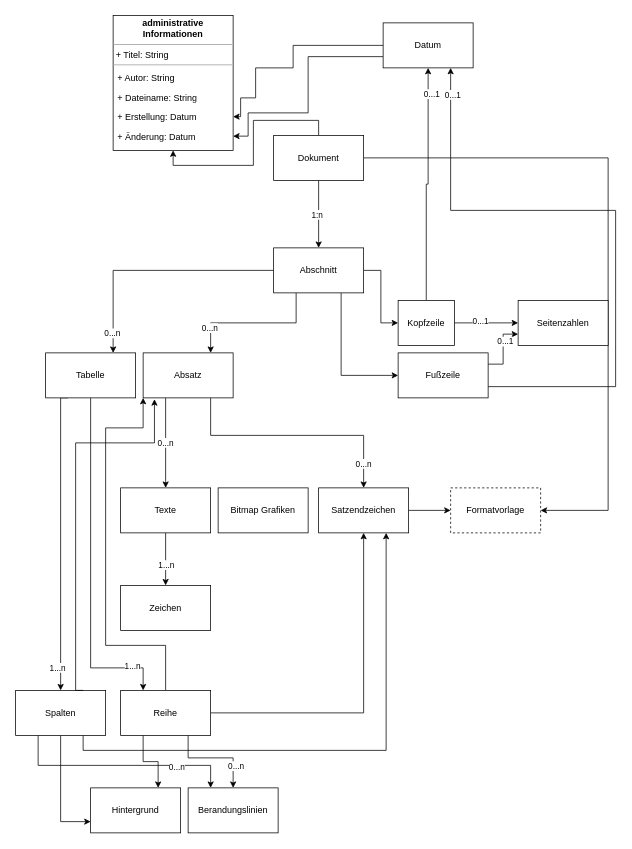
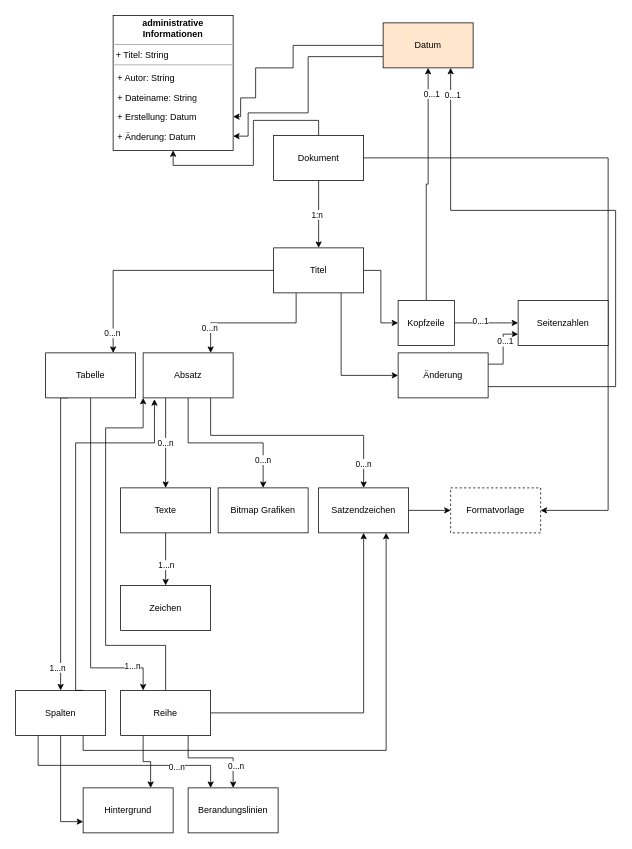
  <mxCell id="0" />
  <mxCell id="1" parent="0" />
  <mxCell id="2" style="edgeStyle=orthogonalEdgeStyle;rounded=0;orthogonalLoop=1;jettySize=auto;html=1;exitX=1;exitY=0.5;exitDx=0;exitDy=0;entryX=0;entryY=0.5;entryDx=0;entryDy=0;" edge="1" parent="1" source="3" target="42"><mxGeometry relative="1" as="geometry" /></mxCell>
  <mxCell id="3" value="Satzendzeichen" style="rounded=0;whiteSpace=wrap;html=1;" vertex="1" parent="1"><mxGeometry x="424" y="650" width="120" height="60" as="geometry" /></mxCell>
  <mxCell id="4" style="edgeStyle=orthogonalEdgeStyle;rounded=0;orthogonalLoop=1;jettySize=auto;html=1;exitX=1;exitY=0.25;exitDx=0;exitDy=0;entryX=0;entryY=0.75;entryDx=0;entryDy=0;" edge="1" parent="1" source="8" target="37"><mxGeometry relative="1" as="geometry"><Array as="points"><mxPoint x="670" y="485" /><mxPoint x="670" y="445" /></Array></mxGeometry></mxCell>
  <mxCell id="5" value="0...1" style="edgeLabel;html=1;align=center;verticalAlign=middle;resizable=0;points=[];" vertex="1" connectable="0" parent="4"><mxGeometry x="0.281" y="-2" relative="1" as="geometry"><mxPoint as="offset" /></mxGeometry></mxCell>
  <mxCell id="6" style="edgeStyle=orthogonalEdgeStyle;rounded=0;orthogonalLoop=1;jettySize=auto;html=1;exitX=1;exitY=0.75;exitDx=0;exitDy=0;entryX=0.75;entryY=1;entryDx=0;entryDy=0;" edge="1" parent="1" source="8" target="65"><mxGeometry relative="1" as="geometry"><mxPoint x="700" y="525" as="targetPoint" /><Array as="points"><mxPoint x="820" y="515" /><mxPoint x="820" y="280" /><mxPoint x="600" y="280" /></Array></mxGeometry></mxCell>
  <mxCell id="7" value="0...1" style="edgeLabel;html=1;align=center;verticalAlign=middle;resizable=0;points=[];" vertex="1" connectable="0" parent="6"><mxGeometry x="0.914" y="-2" relative="1" as="geometry"><mxPoint as="offset" /></mxGeometry></mxCell>
- <mxCell id="8" value="Fußzeile" style="rounded=0;whiteSpace=wrap;html=1;" vertex="1" parent="1"><mxGeometry x="530" y="470" width="120" height="60" as="geometry" /></mxCell>
+ <mxCell id="8" value="Änderung" style="rounded=0;whiteSpace=wrap;html=1;" vertex="1" parent="1"><mxGeometry x="530" y="470" width="120" height="60" as="geometry" /></mxCell>
  <mxCell id="9" value="0...n" style="edgeStyle=orthogonalEdgeStyle;rounded=0;orthogonalLoop=1;jettySize=auto;html=1;exitX=0.25;exitY=1;exitDx=0;exitDy=0;entryX=0.5;entryY=0;entryDx=0;entryDy=0;" edge="1" parent="1" source="14" target="40"><mxGeometry relative="1" as="geometry" /></mxCell>
+ <mxCell id="10" style="edgeStyle=orthogonalEdgeStyle;rounded=0;orthogonalLoop=1;jettySize=auto;html=1;exitX=0.5;exitY=1;exitDx=0;exitDy=0;" edge="1" parent="1" source="14" target="41"><mxGeometry relative="1" as="geometry" /></mxCell>
+ <mxCell id="11" value="0...n" style="edgeLabel;html=1;align=center;verticalAlign=middle;resizable=0;points=[];" vertex="1" connectable="0" parent="10"><mxGeometry x="0.665" y="-1" relative="1" as="geometry"><mxPoint y="-1" as="offset" /></mxGeometry></mxCell>
  <mxCell id="12" style="edgeStyle=orthogonalEdgeStyle;rounded=0;orthogonalLoop=1;jettySize=auto;html=1;exitX=0.75;exitY=1;exitDx=0;exitDy=0;" edge="1" parent="1" source="14" target="3"><mxGeometry relative="1" as="geometry"><Array as="points"><mxPoint x="280" y="580" /><mxPoint x="484" y="580" /></Array></mxGeometry></mxCell>
  <mxCell id="13" value="0...n" style="edgeLabel;html=1;align=center;verticalAlign=middle;resizable=0;points=[];" vertex="1" connectable="0" parent="12"><mxGeometry x="0.795" y="-1" relative="1" as="geometry"><mxPoint as="offset" /></mxGeometry></mxCell>
  <mxCell id="14" value="Absatz" style="rounded=0;whiteSpace=wrap;html=1;" vertex="1" parent="1"><mxGeometry x="190" y="470" width="120" height="60" as="geometry" /></mxCell>
  <mxCell id="15" style="edgeStyle=orthogonalEdgeStyle;rounded=0;orthogonalLoop=1;jettySize=auto;html=1;exitX=1;exitY=0.5;exitDx=0;exitDy=0;entryX=0;entryY=0.5;entryDx=0;entryDy=0;" edge="1" parent="1" source="19" target="37"><mxGeometry relative="1" as="geometry" /></mxCell>
  <mxCell id="16" value="0...1" style="edgeLabel;html=1;align=center;verticalAlign=middle;resizable=0;points=[];" vertex="1" connectable="0" parent="15"><mxGeometry x="-0.195" y="3" relative="1" as="geometry"><mxPoint as="offset" /></mxGeometry></mxCell>
  <mxCell id="17" style="edgeStyle=orthogonalEdgeStyle;rounded=0;orthogonalLoop=1;jettySize=auto;html=1;exitX=0.5;exitY=0;exitDx=0;exitDy=0;entryX=0.5;entryY=1;entryDx=0;entryDy=0;" edge="1" parent="1" source="19" target="65"><mxGeometry relative="1" as="geometry" /></mxCell>
  <mxCell id="18" value="0...1" style="edgeLabel;html=1;align=center;verticalAlign=middle;resizable=0;points=[];" vertex="1" connectable="0" parent="17"><mxGeometry x="0.78" y="-4" relative="1" as="geometry"><mxPoint as="offset" /></mxGeometry></mxCell>
  <mxCell id="19" value="Kopfzeile" style="rounded=0;whiteSpace=wrap;html=1;" vertex="1" parent="1"><mxGeometry x="530" y="400" width="75" height="60" as="geometry" /></mxCell>
  <mxCell id="20" style="edgeStyle=orthogonalEdgeStyle;rounded=0;orthogonalLoop=1;jettySize=auto;html=1;exitX=0.25;exitY=1;exitDx=0;exitDy=0;" edge="1" parent="1" source="24" target="48"><mxGeometry relative="1" as="geometry"><Array as="points"><mxPoint x="80" y="530" /></Array></mxGeometry></mxCell>
  <mxCell id="21" value="1...n" style="edgeLabel;html=1;align=center;verticalAlign=middle;resizable=0;points=[];" vertex="1" connectable="0" parent="20"><mxGeometry x="0.841" y="-5" relative="1" as="geometry"><mxPoint y="1" as="offset" /></mxGeometry></mxCell>
  <mxCell id="22" style="edgeStyle=orthogonalEdgeStyle;rounded=0;orthogonalLoop=1;jettySize=auto;html=1;exitX=0.5;exitY=1;exitDx=0;exitDy=0;entryX=0.25;entryY=0;entryDx=0;entryDy=0;" edge="1" parent="1" source="24" target="54"><mxGeometry relative="1" as="geometry"><Array as="points"><mxPoint x="120" y="890" /><mxPoint x="190" y="890" /></Array></mxGeometry></mxCell>
  <mxCell id="23" value="1...n" style="edgeLabel;html=1;align=center;verticalAlign=middle;resizable=0;points=[];" vertex="1" connectable="0" parent="22"><mxGeometry x="0.805" y="3" relative="1" as="geometry"><mxPoint as="offset" /></mxGeometry></mxCell>
  <mxCell id="24" value="Tabelle" style="rounded=0;whiteSpace=wrap;html=1;" vertex="1" parent="1"><mxGeometry x="60" y="470" width="120" height="60" as="geometry" /></mxCell>
  <mxCell id="25" style="edgeStyle=orthogonalEdgeStyle;rounded=0;orthogonalLoop=1;jettySize=auto;html=1;exitX=0.5;exitY=1;exitDx=0;exitDy=0;entryX=0.5;entryY=0;entryDx=0;entryDy=0;" edge="1" parent="1" source="29" target="36"><mxGeometry relative="1" as="geometry" /></mxCell>
  <mxCell id="26" value="1:n" style="edgeLabel;html=1;align=center;verticalAlign=middle;resizable=0;points=[];" vertex="1" connectable="0" parent="25"><mxGeometry x="-0.014" y="-3" relative="1" as="geometry"><mxPoint y="1" as="offset" /></mxGeometry></mxCell>
  <mxCell id="27" style="edgeStyle=orthogonalEdgeStyle;rounded=0;orthogonalLoop=1;jettySize=auto;html=1;exitX=1;exitY=0.5;exitDx=0;exitDy=0;entryX=1;entryY=0.5;entryDx=0;entryDy=0;" edge="1" parent="1" source="29" target="42"><mxGeometry relative="1" as="geometry"><Array as="points"><mxPoint x="810" y="210" /><mxPoint x="810" y="680" /></Array></mxGeometry></mxCell>
  <mxCell id="28" style="edgeStyle=orthogonalEdgeStyle;rounded=0;orthogonalLoop=1;jettySize=auto;html=1;exitX=0.5;exitY=0;exitDx=0;exitDy=0;entryX=0.5;entryY=1;entryDx=0;entryDy=0;" edge="1" parent="1" source="29" target="58"><mxGeometry relative="1" as="geometry"><mxPoint x="430" y="120" as="targetPoint" /></mxGeometry></mxCell>
  <mxCell id="29" value="Dokument" style="rounded=0;whiteSpace=wrap;html=1;" vertex="1" parent="1"><mxGeometry x="364" y="180" width="120" height="60" as="geometry" /></mxCell>
  <mxCell id="30" style="edgeStyle=orthogonalEdgeStyle;rounded=0;orthogonalLoop=1;jettySize=auto;html=1;exitX=1;exitY=0.5;exitDx=0;exitDy=0;entryX=0;entryY=0.5;entryDx=0;entryDy=0;" edge="1" parent="1" source="36" target="19"><mxGeometry relative="1" as="geometry" /></mxCell>
  <mxCell id="31" style="edgeStyle=orthogonalEdgeStyle;rounded=0;orthogonalLoop=1;jettySize=auto;html=1;exitX=0.75;exitY=1;exitDx=0;exitDy=0;entryX=0;entryY=0.5;entryDx=0;entryDy=0;" edge="1" parent="1" source="36" target="8"><mxGeometry relative="1" as="geometry" /></mxCell>
  <mxCell id="32" style="edgeStyle=orthogonalEdgeStyle;rounded=0;orthogonalLoop=1;jettySize=auto;html=1;exitX=0.25;exitY=1;exitDx=0;exitDy=0;entryX=0.75;entryY=0;entryDx=0;entryDy=0;" edge="1" parent="1" source="36" target="14"><mxGeometry relative="1" as="geometry" /></mxCell>
  <mxCell id="33" value="0...n" style="edgeLabel;html=1;align=center;verticalAlign=middle;resizable=0;points=[];" vertex="1" connectable="0" parent="32"><mxGeometry x="0.646" y="-2" relative="1" as="geometry"><mxPoint as="offset" /></mxGeometry></mxCell>
  <mxCell id="34" style="edgeStyle=orthogonalEdgeStyle;rounded=0;orthogonalLoop=1;jettySize=auto;html=1;exitX=0;exitY=0.5;exitDx=0;exitDy=0;entryX=0.75;entryY=0;entryDx=0;entryDy=0;" edge="1" parent="1" source="36" target="24"><mxGeometry relative="1" as="geometry" /></mxCell>
  <mxCell id="35" value="0...n" style="edgeLabel;html=1;align=center;verticalAlign=middle;resizable=0;points=[];" vertex="1" connectable="0" parent="34"><mxGeometry x="0.834" y="-2" relative="1" as="geometry"><mxPoint as="offset" /></mxGeometry></mxCell>
- <mxCell id="36" value="Abschnitt" style="rounded=0;whiteSpace=wrap;html=1;" vertex="1" parent="1"><mxGeometry x="364" y="330" width="120" height="60" as="geometry" /></mxCell>
+ <mxCell id="36" value="Titel" style="rounded=0;whiteSpace=wrap;html=1;" vertex="1" parent="1"><mxGeometry x="364" y="330" width="120" height="60" as="geometry" /></mxCell>
  <mxCell id="37" value="Seitenzahlen" style="whiteSpace=wrap;html=1;" vertex="1" parent="1"><mxGeometry x="690" y="400" width="120" height="60" as="geometry" /></mxCell>
  <mxCell id="38" style="edgeStyle=orthogonalEdgeStyle;rounded=0;orthogonalLoop=1;jettySize=auto;html=1;exitX=0.5;exitY=1;exitDx=0;exitDy=0;entryX=0.5;entryY=0;entryDx=0;entryDy=0;" edge="1" parent="1" source="40" target="43"><mxGeometry relative="1" as="geometry" /></mxCell>
  <mxCell id="39" value="1...n" style="edgeLabel;html=1;align=center;verticalAlign=middle;resizable=0;points=[];" vertex="1" connectable="0" parent="38"><mxGeometry x="0.161" relative="1" as="geometry"><mxPoint y="1" as="offset" /></mxGeometry></mxCell>
  <mxCell id="40" value="Texte" style="whiteSpace=wrap;html=1;" vertex="1" parent="1"><mxGeometry x="160" y="650" width="120" height="60" as="geometry" /></mxCell>
  <mxCell id="41" value="Bitmap Grafiken&lt;br&gt;" style="whiteSpace=wrap;html=1;" vertex="1" parent="1"><mxGeometry x="290" y="650" width="120" height="60" as="geometry" /></mxCell>
  <mxCell id="42" value="Formatvorlage" style="whiteSpace=wrap;html=1;dashed=1;" vertex="1" parent="1"><mxGeometry x="600" y="650" width="120" height="60" as="geometry" /></mxCell>
  <mxCell id="43" value="Zeichen" style="whiteSpace=wrap;html=1;" vertex="1" parent="1"><mxGeometry x="160" y="780" width="120" height="60" as="geometry" /></mxCell>
  <mxCell id="44" style="edgeStyle=orthogonalEdgeStyle;rounded=0;orthogonalLoop=1;jettySize=auto;html=1;exitX=0.75;exitY=1;exitDx=0;exitDy=0;entryX=0.75;entryY=1;entryDx=0;entryDy=0;" edge="1" parent="1" source="48" target="3"><mxGeometry relative="1" as="geometry" /></mxCell>
  <mxCell id="45" style="edgeStyle=orthogonalEdgeStyle;rounded=0;orthogonalLoop=1;jettySize=auto;html=1;exitX=0.5;exitY=1;exitDx=0;exitDy=0;entryX=0;entryY=0.75;entryDx=0;entryDy=0;" edge="1" parent="1" source="48" target="56"><mxGeometry relative="1" as="geometry" /></mxCell>
  <mxCell id="46" style="edgeStyle=orthogonalEdgeStyle;rounded=0;orthogonalLoop=1;jettySize=auto;html=1;exitX=0.25;exitY=1;exitDx=0;exitDy=0;entryX=0.25;entryY=0;entryDx=0;entryDy=0;" edge="1" parent="1" source="48" target="57"><mxGeometry relative="1" as="geometry"><Array as="points"><mxPoint x="50" y="1020" /><mxPoint x="280" y="1020" /></Array></mxGeometry></mxCell>
  <mxCell id="47" value="0...n" style="edgeLabel;html=1;align=center;verticalAlign=middle;resizable=0;points=[];" vertex="1" connectable="0" parent="46"><mxGeometry x="0.492" y="-2" relative="1" as="geometry"><mxPoint as="offset" /></mxGeometry></mxCell>
  <mxCell id="48" value="Spalten" style="whiteSpace=wrap;html=1;" vertex="1" parent="1"><mxGeometry x="20" y="920" width="120" height="60" as="geometry" /></mxCell>
  <mxCell id="49" style="edgeStyle=orthogonalEdgeStyle;rounded=0;orthogonalLoop=1;jettySize=auto;html=1;exitX=1;exitY=0.5;exitDx=0;exitDy=0;entryX=0.5;entryY=1;entryDx=0;entryDy=0;" edge="1" parent="1" source="54" target="3"><mxGeometry relative="1" as="geometry" /></mxCell>
  <mxCell id="50" style="edgeStyle=orthogonalEdgeStyle;rounded=0;orthogonalLoop=1;jettySize=auto;html=1;exitX=0.5;exitY=0;exitDx=0;exitDy=0;entryX=0;entryY=1;entryDx=0;entryDy=0;" edge="1" parent="1" source="54" target="14"><mxGeometry relative="1" as="geometry"><Array as="points"><mxPoint x="220" y="860" /><mxPoint x="140" y="860" /><mxPoint x="140" y="570" /><mxPoint x="190" y="570" /></Array></mxGeometry></mxCell>
  <mxCell id="51" style="edgeStyle=orthogonalEdgeStyle;rounded=0;orthogonalLoop=1;jettySize=auto;html=1;exitX=0.25;exitY=1;exitDx=0;exitDy=0;entryX=0.75;entryY=0;entryDx=0;entryDy=0;" edge="1" parent="1" source="54" target="56"><mxGeometry relative="1" as="geometry" /></mxCell>
  <mxCell id="52" style="edgeStyle=orthogonalEdgeStyle;rounded=0;orthogonalLoop=1;jettySize=auto;html=1;exitX=0.75;exitY=1;exitDx=0;exitDy=0;entryX=0.5;entryY=0;entryDx=0;entryDy=0;" edge="1" parent="1" source="54" target="57"><mxGeometry relative="1" as="geometry"><Array as="points"><mxPoint x="250" y="1010" /><mxPoint x="310" y="1010" /></Array></mxGeometry></mxCell>
  <mxCell id="53" value="0...n" style="edgeLabel;html=1;align=center;verticalAlign=middle;resizable=0;points=[];" vertex="1" connectable="0" parent="52"><mxGeometry x="0.548" y="3" relative="1" as="geometry"><mxPoint y="-1" as="offset" /></mxGeometry></mxCell>
  <mxCell id="54" value="Reihe" style="whiteSpace=wrap;html=1;" vertex="1" parent="1"><mxGeometry x="160" y="920" width="120" height="60" as="geometry" /></mxCell>
  <mxCell id="55" style="edgeStyle=orthogonalEdgeStyle;rounded=0;orthogonalLoop=1;jettySize=auto;html=1;exitX=0.75;exitY=0;exitDx=0;exitDy=0;entryX=0.126;entryY=1.031;entryDx=0;entryDy=0;entryPerimeter=0;" edge="1" parent="1" source="48" target="14"><mxGeometry relative="1" as="geometry"><Array as="points"><mxPoint x="100" y="920" /><mxPoint x="100" y="590" /><mxPoint x="205" y="590" /></Array></mxGeometry></mxCell>
- <mxCell id="56" value="Hintergrund" style="whiteSpace=wrap;html=1;" vertex="1" parent="1"><mxGeometry x="120" y="1050" width="120" height="60" as="geometry" /></mxCell>
+ <mxCell id="56" value="Hintergrund" style="whiteSpace=wrap;html=1;" vertex="1" parent="1"><mxGeometry x="110" y="1050" width="120" height="60" as="geometry" /></mxCell>
  <mxCell id="57" value="Berandungslinien" style="whiteSpace=wrap;html=1;" vertex="1" parent="1"><mxGeometry x="250" y="1050" width="120" height="60" as="geometry" /></mxCell>
  <mxCell id="58" value="&lt;p style=&quot;margin:0px;margin-top:4px;text-align:center;&quot;&gt;&lt;b&gt;administrative Informationen&lt;/b&gt;&lt;/p&gt;&lt;hr size=&quot;1&quot;&gt;&lt;p style=&quot;margin:0px;margin-left:4px;&quot;&gt;+ Titel: String&lt;/p&gt;&lt;hr size=&quot;1&quot;&gt;&lt;p style=&quot;margin:0px;margin-left:4px;&quot;&gt;&lt;br&gt;&lt;/p&gt;" style="verticalAlign=top;align=left;overflow=fill;fontSize=12;fontFamily=Helvetica;html=1;whiteSpace=wrap;" vertex="1" parent="1"><mxGeometry x="150" y="20" width="160" height="180" as="geometry" /></mxCell>
  <mxCell id="59" value="+ Autor: String" style="text;strokeColor=none;fillColor=none;align=left;verticalAlign=top;spacingLeft=4;spacingRight=4;overflow=hidden;rotatable=0;points=[[0,0.5],[1,0.5]];portConstraint=eastwest;whiteSpace=wrap;html=1;" vertex="1" parent="1"><mxGeometry x="150" y="90" width="160" height="26" as="geometry" /></mxCell>
  <mxCell id="60" value="+ Dateiname: String" style="text;strokeColor=none;fillColor=none;align=left;verticalAlign=top;spacingLeft=4;spacingRight=4;overflow=hidden;rotatable=0;points=[[0,0.5],[1,0.5]];portConstraint=eastwest;whiteSpace=wrap;html=1;" vertex="1" parent="1"><mxGeometry x="150" y="116" width="160" height="26" as="geometry" /></mxCell>
  <mxCell id="61" value="+ Erstellung: Datum" style="text;strokeColor=none;fillColor=none;align=left;verticalAlign=top;spacingLeft=4;spacingRight=4;overflow=hidden;rotatable=0;points=[[0,0.5],[1,0.5]];portConstraint=eastwest;whiteSpace=wrap;html=1;" vertex="1" parent="1"><mxGeometry x="150" y="142" width="160" height="26" as="geometry" /></mxCell>
  <mxCell id="62" value="+ Änderung: Datum" style="text;strokeColor=none;fillColor=none;align=left;verticalAlign=top;spacingLeft=4;spacingRight=4;overflow=hidden;rotatable=0;points=[[0,0.5],[1,0.5]];portConstraint=eastwest;whiteSpace=wrap;html=1;" vertex="1" parent="1"><mxGeometry x="150" y="168" width="160" height="26" as="geometry" /></mxCell>
  <mxCell id="63" style="edgeStyle=orthogonalEdgeStyle;rounded=0;orthogonalLoop=1;jettySize=auto;html=1;exitX=0;exitY=0.5;exitDx=0;exitDy=0;entryX=1;entryY=0.5;entryDx=0;entryDy=0;" edge="1" parent="1" source="65" target="61"><mxGeometry relative="1" as="geometry"><Array as="points"><mxPoint x="390" y="60" /><mxPoint x="390" y="90" /><mxPoint x="340" y="90" /><mxPoint x="340" y="130" /><mxPoint x="320" y="130" /><mxPoint x="320" y="155" /></Array></mxGeometry></mxCell>
  <mxCell id="64" style="edgeStyle=orthogonalEdgeStyle;rounded=0;orthogonalLoop=1;jettySize=auto;html=1;exitX=0;exitY=0.75;exitDx=0;exitDy=0;entryX=1;entryY=0.5;entryDx=0;entryDy=0;" edge="1" parent="1" source="65" target="62"><mxGeometry relative="1" as="geometry"><Array as="points"><mxPoint x="410" y="75" /><mxPoint x="410" y="150" /><mxPoint x="330" y="150" /><mxPoint x="330" y="181" /></Array></mxGeometry></mxCell>
- <mxCell id="65" value="Datum" style="whiteSpace=wrap;html=1;" vertex="1" parent="1"><mxGeometry x="510" y="30" width="120" height="60" as="geometry" /></mxCell>
+ <mxCell id="65" value="Datum" style="whiteSpace=wrap;html=1;fillColor=#ffe6cc;" vertex="1" parent="1"><mxGeometry x="510" y="30" width="120" height="60" as="geometry" /></mxCell>
